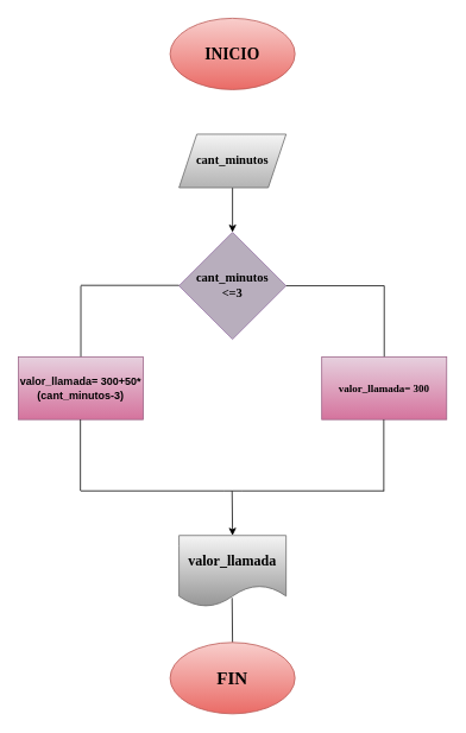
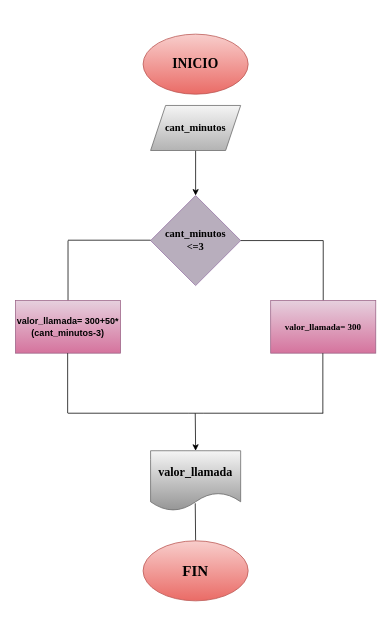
  <mxCell id="0" />
  <mxCell id="1" parent="0" />
- <mxCell id="2" value="INICIO" style="ellipse;whiteSpace=wrap;html=1;fontStyle=1;fontFamily=Verdana;fillColor=#f8cecc;gradientColor=#ea6b66;strokeColor=#b85450;fontColor=#000000;fontSize=18;" vertex="1" parent="1"><mxGeometry x="190" y="20" width="140" height="80" as="geometry" /></mxCell>
+ <mxCell id="2" value="INICIO" style="ellipse;whiteSpace=wrap;html=1;fontStyle=1;fontFamily=Verdana;fillColor=#f8cecc;gradientColor=#ea6b66;strokeColor=#b85450;fontColor=#000000;fontSize=18;" vertex="1" parent="1"><mxGeometry x="190" y="45" width="140" height="80" as="geometry" /></mxCell>
  <mxCell id="3" value="" style="edgeStyle=none;html=1;" edge="1" parent="1" source="4" target="5"><mxGeometry relative="1" as="geometry" /></mxCell>
- <mxCell id="4" value="cant_minutos" style="shape=parallelogram;perimeter=parallelogramPerimeter;whiteSpace=wrap;html=1;fixedSize=1;fillColor=#f5f5f5;gradientColor=#b3b3b3;strokeColor=#666666;fontFamily=Verdana;fontStyle=1;fontSize=14;fontColor=#000000;" vertex="1" parent="1"><mxGeometry x="200" y="150" width="120" height="60" as="geometry" /></mxCell>
+ <mxCell id="4" value="cant_minutos" style="shape=parallelogram;perimeter=parallelogramPerimeter;whiteSpace=wrap;html=1;fixedSize=1;fillColor=#f5f5f5;gradientColor=#b3b3b3;strokeColor=#666666;fontFamily=Verdana;fontStyle=1;fontSize=14;fontColor=#000000;" vertex="1" parent="1"><mxGeometry x="200" y="140" width="120" height="60" as="geometry" /></mxCell>
  <mxCell id="5" value="&lt;font style=&quot;font-size: 14px;&quot; face=&quot;Verdana&quot; color=&quot;#000000&quot;&gt;&lt;b&gt;cant_minutos&lt;br&gt;&amp;lt;=3&lt;/b&gt;&lt;/font&gt;" style="rhombus;whiteSpace=wrap;html=1;fillColor=#B8AEBD;strokeColor=#9673a6;" vertex="1" parent="1"><mxGeometry x="200" y="260" width="120" height="120" as="geometry" /></mxCell>
  <mxCell id="6" value="" style="endArrow=none;html=1;" edge="1" parent="1"><mxGeometry width="50" height="50" relative="1" as="geometry"><mxPoint x="320" y="320" as="sourcePoint" /><mxPoint x="430" y="320" as="targetPoint" /></mxGeometry></mxCell>
  <mxCell id="7" value="" style="endArrow=none;html=1;" edge="1" parent="1"><mxGeometry width="50" height="50" relative="1" as="geometry"><mxPoint x="430" y="400" as="sourcePoint" /><mxPoint x="430" y="320" as="targetPoint" /></mxGeometry></mxCell>
  <mxCell id="8" value="" style="endArrow=none;html=1;" edge="1" parent="1"><mxGeometry width="50" height="50" relative="1" as="geometry"><mxPoint x="90" y="319.5" as="sourcePoint" /><mxPoint x="200" y="319.5" as="targetPoint" /></mxGeometry></mxCell>
  <mxCell id="9" value="" style="endArrow=none;html=1;" edge="1" parent="1"><mxGeometry width="50" height="50" relative="1" as="geometry"><mxPoint x="90" y="400" as="sourcePoint" /><mxPoint x="90" y="320" as="targetPoint" /></mxGeometry></mxCell>
  <mxCell id="10" value="valor_llamada= 300" style="rounded=0;whiteSpace=wrap;html=1;fillColor=#e6d0de;gradientColor=#d5739d;strokeColor=#996185;fontStyle=1;fontFamily=Verdana;fontColor=#000000;" vertex="1" parent="1"><mxGeometry x="360" y="400" width="140" height="70" as="geometry" /></mxCell>
  <mxCell id="11" value="valor_llamada= 300+50*(cant_minutos-3)" style="rounded=0;whiteSpace=wrap;html=1;fillColor=#e6d0de;gradientColor=#d5739d;strokeColor=#996185;fontStyle=1;fontColor=#000000;" vertex="1" parent="1"><mxGeometry x="20" y="400" width="140" height="70" as="geometry" /></mxCell>
  <mxCell id="12" value="" style="endArrow=none;html=1;" edge="1" parent="1"><mxGeometry width="50" height="50" relative="1" as="geometry"><mxPoint x="89.5" y="550" as="sourcePoint" /><mxPoint x="89.5" y="470" as="targetPoint" /></mxGeometry></mxCell>
  <mxCell id="13" value="" style="endArrow=none;html=1;" edge="1" parent="1"><mxGeometry width="50" height="50" relative="1" as="geometry"><mxPoint x="429.5" y="550" as="sourcePoint" /><mxPoint x="429.5" y="470" as="targetPoint" /></mxGeometry></mxCell>
  <mxCell id="14" value="" style="endArrow=none;html=1;" edge="1" parent="1"><mxGeometry width="50" height="50" relative="1" as="geometry"><mxPoint x="90" y="550" as="sourcePoint" /><mxPoint x="430" y="550" as="targetPoint" /><Array as="points"><mxPoint x="260" y="550" /></Array></mxGeometry></mxCell>
  <mxCell id="15" value="" style="endArrow=classic;html=1;" edge="1" parent="1"><mxGeometry width="50" height="50" relative="1" as="geometry"><mxPoint x="259.5" y="550" as="sourcePoint" /><mxPoint x="260" y="600" as="targetPoint" /></mxGeometry></mxCell>
  <mxCell id="16" value="valor_llamada" style="shape=document;whiteSpace=wrap;html=1;boundedLbl=1;fillColor=#f5f5f5;gradientColor=#969696;strokeColor=#666666;fontFamily=Verdana;fontStyle=1;fontColor=#000000;fontSize=16;" vertex="1" parent="1"><mxGeometry x="200" y="600" width="120" height="80" as="geometry" /></mxCell>
  <mxCell id="17" value="" style="endArrow=none;html=1;" edge="1" parent="1"><mxGeometry width="50" height="50" relative="1" as="geometry"><mxPoint x="260" y="720" as="sourcePoint" /><mxPoint x="259.5" y="670" as="targetPoint" /></mxGeometry></mxCell>
  <mxCell id="18" value="FIN" style="ellipse;whiteSpace=wrap;html=1;fillColor=#f8cecc;gradientColor=#ea6b66;strokeColor=#b85450;fontStyle=1;fontFamily=Verdana;fontSize=20;fontColor=#000000;" vertex="1" parent="1"><mxGeometry x="190" y="720" width="140" height="80" as="geometry" /></mxCell>
